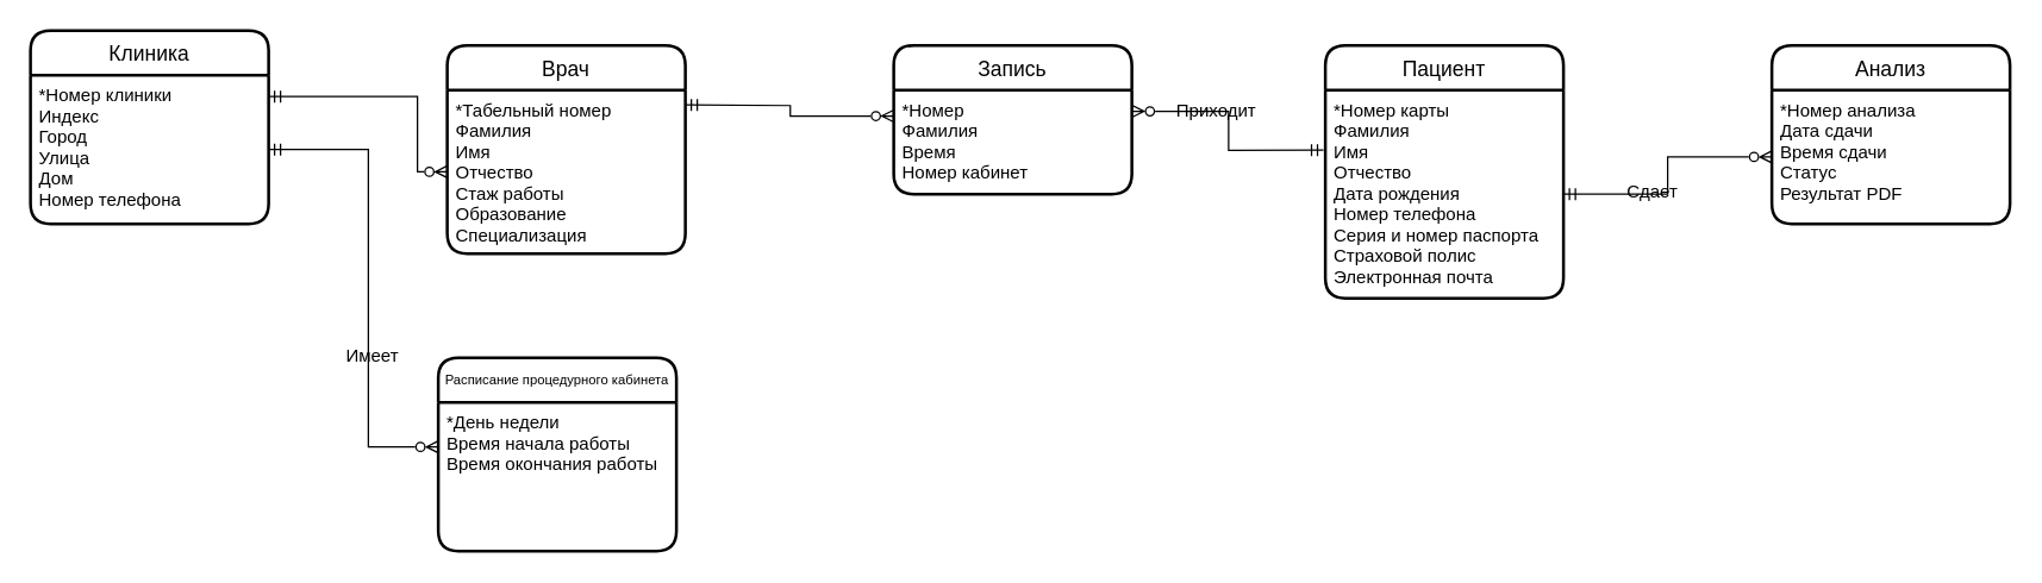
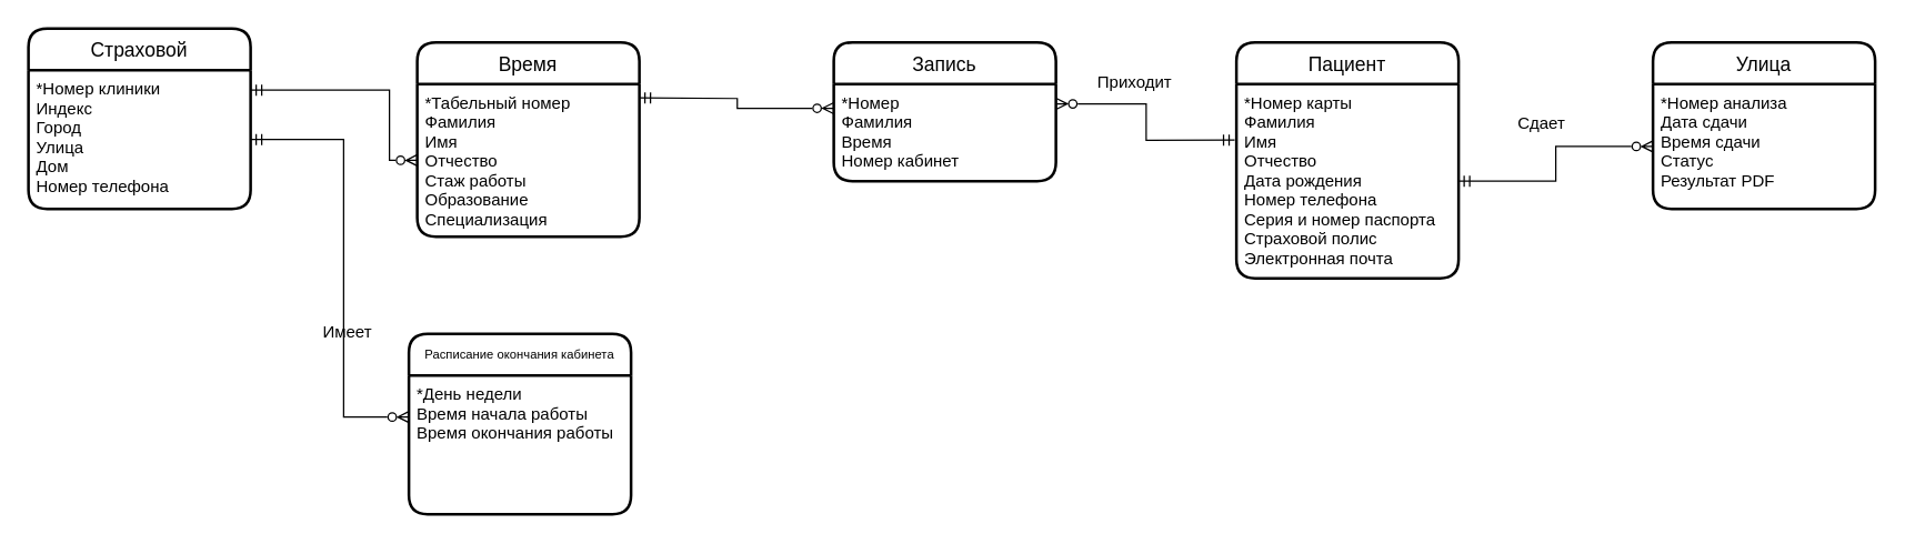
  <mxCell id="0" />
  <mxCell id="1" parent="0" />
  <mxCell id="2" style="edgeStyle=orthogonalEdgeStyle;rounded=0;orthogonalLoop=1;jettySize=auto;html=1;entryX=0;entryY=0.5;entryDx=0;entryDy=0;fontSize=11;startArrow=ERmandOne;startFill=0;endArrow=ERzeroToMany;endFill=0;exitX=1;exitY=0.144;exitDx=0;exitDy=0;exitPerimeter=0;" edge="1" parent="1" source="4" target="6"><mxGeometry relative="1" as="geometry"><Array as="points"><mxPoint x="280" y="64" /><mxPoint x="280" y="115" /></Array></mxGeometry></mxCell>
- <mxCell id="3" value="Клиника" style="swimlane;childLayout=stackLayout;horizontal=1;startSize=30;horizontalStack=0;rounded=1;fontSize=14;fontStyle=0;strokeWidth=2;resizeParent=0;resizeLast=1;shadow=0;dashed=0;align=center;" vertex="1" parent="1"><mxGeometry x="20" y="20" width="160" height="130" as="geometry" /></mxCell>
+ <mxCell id="3" value="Страховой" style="swimlane;childLayout=stackLayout;horizontal=1;startSize=30;horizontalStack=0;rounded=1;fontSize=14;fontStyle=0;strokeWidth=2;resizeParent=0;resizeLast=1;shadow=0;dashed=0;align=center;" vertex="1" parent="1"><mxGeometry x="20" y="20" width="160" height="130" as="geometry" /></mxCell>
  <mxCell id="4" value="*Номер клиники&#10;Индекс&#10;Город&#10;Улица&#10;Дом&#10;Номер телефона" style="align=left;strokeColor=none;fillColor=none;spacingLeft=4;fontSize=12;verticalAlign=top;resizable=0;rotatable=0;part=1;" vertex="1" parent="3"><mxGeometry y="30" width="160" height="100" as="geometry" /></mxCell>
- <mxCell id="5" value="Врач" style="swimlane;childLayout=stackLayout;horizontal=1;startSize=30;horizontalStack=0;rounded=1;fontSize=14;fontStyle=0;strokeWidth=2;resizeParent=0;resizeLast=1;shadow=0;dashed=0;align=center;" vertex="1" parent="1"><mxGeometry x="300" y="30" width="160" height="140" as="geometry" /></mxCell>
+ <mxCell id="5" value="Время" style="swimlane;childLayout=stackLayout;horizontal=1;startSize=30;horizontalStack=0;rounded=1;fontSize=14;fontStyle=0;strokeWidth=2;resizeParent=0;resizeLast=1;shadow=0;dashed=0;align=center;" vertex="1" parent="1"><mxGeometry x="300" y="30" width="160" height="140" as="geometry" /></mxCell>
  <mxCell id="6" value="*Табельный номер&#10;Фамилия&#10;Имя&#10;Отчество &#10;Стаж работы&#10;Образование&#10;Специализация" style="align=left;strokeColor=none;fillColor=none;spacingLeft=4;fontSize=12;verticalAlign=top;resizable=0;rotatable=0;part=1;" vertex="1" parent="5"><mxGeometry y="30" width="160" height="110" as="geometry" /></mxCell>
  <mxCell id="7" value="Пациент" style="swimlane;childLayout=stackLayout;horizontal=1;startSize=30;horizontalStack=0;rounded=1;fontSize=14;fontStyle=0;strokeWidth=2;resizeParent=0;resizeLast=1;shadow=0;dashed=0;align=center;" vertex="1" parent="1"><mxGeometry x="890" y="30" width="160" height="170" as="geometry" /></mxCell>
  <mxCell id="8" value="*Номер карты&#10;Фамилия&#10;Имя &#10;Отчество&#10;Дата рождения&#10;Номер телефона&#10;Серия и номер паспорта&#10;Страховой полис&#10;Электронная почта" style="align=left;strokeColor=none;fillColor=none;spacingLeft=4;fontSize=12;verticalAlign=top;resizable=0;rotatable=0;part=1;" vertex="1" parent="7"><mxGeometry y="30" width="160" height="140" as="geometry" /></mxCell>
  <mxCell id="9" value="Запись" style="swimlane;childLayout=stackLayout;horizontal=1;startSize=30;horizontalStack=0;rounded=1;fontSize=14;fontStyle=0;strokeWidth=2;resizeParent=0;resizeLast=1;shadow=0;dashed=0;align=center;" vertex="1" parent="1"><mxGeometry x="600" y="30" width="160" height="100" as="geometry" /></mxCell>
  <mxCell id="10" value="*Номер&#10;Фамилия&#10;Время&#10;Номер кабинет" style="align=left;strokeColor=none;fillColor=none;spacingLeft=4;fontSize=12;verticalAlign=top;resizable=0;rotatable=0;part=1;" vertex="1" parent="9"><mxGeometry y="30" width="160" height="70" as="geometry" /></mxCell>
  <mxCell id="11" style="edgeStyle=orthogonalEdgeStyle;rounded=0;orthogonalLoop=1;jettySize=auto;html=1;entryX=1.001;entryY=0.205;entryDx=0;entryDy=0;fontSize=11;startArrow=ERmandOne;startFill=0;endArrow=ERzeroToMany;endFill=0;exitX=-0.008;exitY=0.289;exitDx=0;exitDy=0;entryPerimeter=0;exitPerimeter=0;" edge="1" parent="1" source="8" target="10"><mxGeometry relative="1" as="geometry"><Array as="points"><mxPoint x="825" y="101" /><mxPoint x="825" y="74" /></Array></mxGeometry></mxCell>
  <mxCell id="12" style="edgeStyle=orthogonalEdgeStyle;rounded=0;orthogonalLoop=1;jettySize=auto;html=1;entryX=0;entryY=0.25;entryDx=0;entryDy=0;fontSize=11;startArrow=ERmandOne;startFill=0;endArrow=ERzeroToMany;endFill=0;" edge="1" parent="1" target="10"><mxGeometry relative="1" as="geometry"><mxPoint x="460" y="70" as="sourcePoint" /></mxGeometry></mxCell>
- <mxCell id="13" value="&lt;font style=&quot;font-size: 12px;&quot;&gt;Приходит&lt;/font&gt;" style="text;html=1;strokeColor=none;fillColor=none;align=center;verticalAlign=middle;whiteSpace=wrap;rounded=0;fontSize=20;" vertex="1" parent="1"><mxGeometry x="787" y="55" width="60" height="30" as="geometry" /></mxCell>
- <mxCell id="14" value="Расписание процедурного кабинета" style="swimlane;childLayout=stackLayout;horizontal=1;startSize=30;horizontalStack=0;rounded=1;fontSize=9;fontStyle=0;strokeWidth=2;resizeParent=0;resizeLast=1;shadow=0;dashed=0;align=center;" vertex="1" parent="1"><mxGeometry x="294" y="240" width="160" height="130" as="geometry" /></mxCell>
+ <mxCell id="13" value="&lt;font style=&quot;font-size: 12px;&quot;&gt;Приходит&lt;/font&gt;" style="text;html=1;strokeColor=none;fillColor=none;align=center;verticalAlign=middle;whiteSpace=wrap;rounded=0;fontSize=20;" vertex="1" parent="1"><mxGeometry x="787" y="40" width="60" height="30" as="geometry" /></mxCell>
+ <mxCell id="14" value="Расписание окончания кабинета" style="swimlane;childLayout=stackLayout;horizontal=1;startSize=30;horizontalStack=0;rounded=1;fontSize=9;fontStyle=0;strokeWidth=2;resizeParent=0;resizeLast=1;shadow=0;dashed=0;align=center;" vertex="1" parent="1"><mxGeometry x="294" y="240" width="160" height="130" as="geometry" /></mxCell>
  <mxCell id="15" value="*День недели&#10;Время начала работы&#10;Время окончания работы" style="align=left;strokeColor=none;fillColor=none;spacingLeft=4;fontSize=12;verticalAlign=top;resizable=0;rotatable=0;part=1;" vertex="1" parent="14"><mxGeometry y="30" width="160" height="100" as="geometry" /></mxCell>
  <mxCell id="16" style="edgeStyle=orthogonalEdgeStyle;rounded=0;orthogonalLoop=1;jettySize=auto;html=1;fontSize=11;startArrow=ERmandOne;startFill=0;endArrow=ERzeroToMany;endFill=0;exitX=1;exitY=0.5;exitDx=0;exitDy=0;" edge="1" parent="1" source="4" target="15"><mxGeometry relative="1" as="geometry"><mxPoint x="220" y="130" as="sourcePoint" /><mxPoint x="310" y="98" as="targetPoint" /><Array as="points"><mxPoint x="247" y="100" /><mxPoint x="247" y="300" /></Array></mxGeometry></mxCell>
  <mxCell id="17" value="&lt;font style=&quot;font-size: 12px;&quot;&gt;Имеет&lt;/font&gt;" style="text;html=1;strokeColor=none;fillColor=none;align=center;verticalAlign=middle;whiteSpace=wrap;rounded=0;fontSize=20;" vertex="1" parent="1"><mxGeometry x="220" y="220" width="60" height="30" as="geometry" /></mxCell>
- <mxCell id="18" value="Анализ" style="swimlane;childLayout=stackLayout;horizontal=1;startSize=30;horizontalStack=0;rounded=1;fontSize=14;fontStyle=0;strokeWidth=2;resizeParent=0;resizeLast=1;shadow=0;dashed=0;align=center;" vertex="1" parent="1"><mxGeometry x="1190" y="30" width="160" height="120" as="geometry" /></mxCell>
+ <mxCell id="18" value="Улица" style="swimlane;childLayout=stackLayout;horizontal=1;startSize=30;horizontalStack=0;rounded=1;fontSize=14;fontStyle=0;strokeWidth=2;resizeParent=0;resizeLast=1;shadow=0;dashed=0;align=center;" vertex="1" parent="1"><mxGeometry x="1190" y="30" width="160" height="120" as="geometry" /></mxCell>
  <mxCell id="19" value="*Номер анализа&#10;Дата сдачи&#10;Время сдачи&#10;Статус&#10;Результат PDF" style="align=left;strokeColor=none;fillColor=none;spacingLeft=4;fontSize=12;verticalAlign=top;resizable=0;rotatable=0;part=1;" vertex="1" parent="18"><mxGeometry y="30" width="160" height="90" as="geometry" /></mxCell>
- <mxCell id="20" value="&lt;font style=&quot;font-size: 12px;&quot;&gt;Сдает&lt;/font&gt;" style="text;html=1;strokeColor=none;fillColor=none;align=center;verticalAlign=middle;whiteSpace=wrap;rounded=0;fontSize=20;" vertex="1" parent="1"><mxGeometry x="1080" y="110" width="60" height="30" as="geometry" /></mxCell>
+ <mxCell id="20" value="&lt;font style=&quot;font-size: 12px;&quot;&gt;Сдает&lt;/font&gt;" style="text;html=1;strokeColor=none;fillColor=none;align=center;verticalAlign=middle;whiteSpace=wrap;rounded=0;fontSize=20;" vertex="1" parent="1"><mxGeometry x="1080" y="70" width="60" height="30" as="geometry" /></mxCell>
  <mxCell id="21" style="edgeStyle=orthogonalEdgeStyle;rounded=0;orthogonalLoop=1;jettySize=auto;html=1;fontSize=11;startArrow=ERmandOne;startFill=0;endArrow=ERzeroToMany;endFill=0;entryX=0;entryY=0.5;entryDx=0;entryDy=0;exitX=1;exitY=0.5;exitDx=0;exitDy=0;" edge="1" parent="1" source="8" target="19"><mxGeometry relative="1" as="geometry"><mxPoint x="1120" y="50" as="sourcePoint" /><mxPoint x="1040" y="252" as="targetPoint" /><Array as="points" /></mxGeometry></mxCell>
